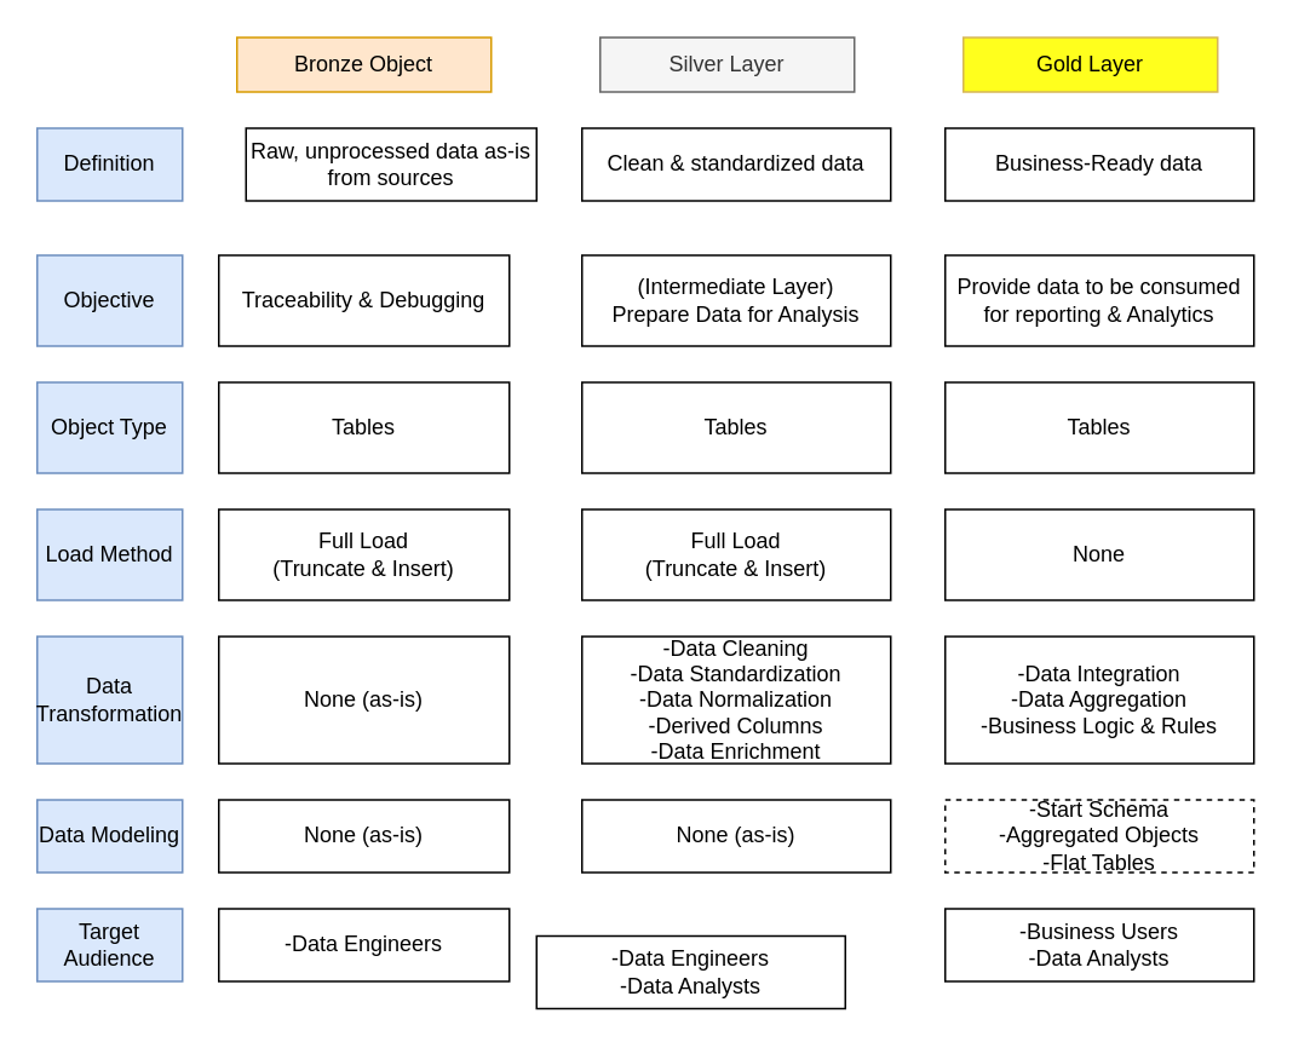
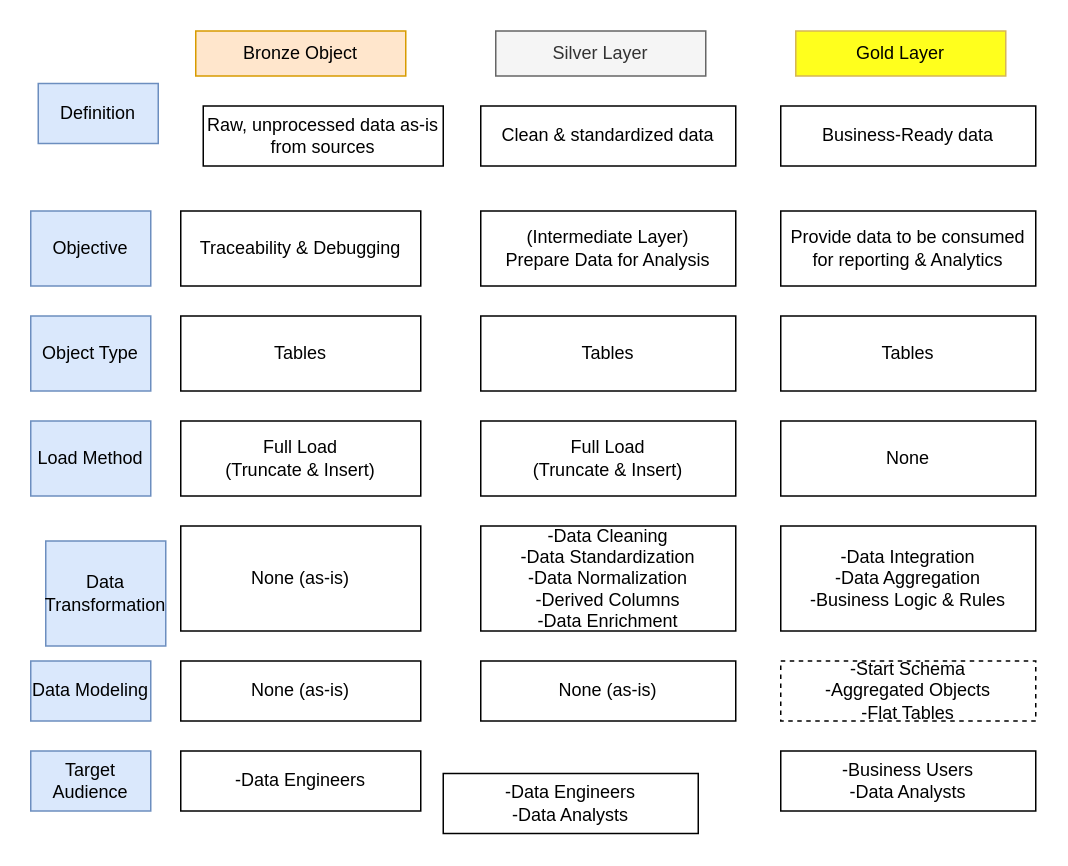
  <mxCell id="0" />
  <mxCell id="1" parent="0" />
  <mxCell id="2" value="Bronze Object" style="rounded=0;whiteSpace=wrap;html=1;fillColor=#ffe6cc;strokeColor=#d79b00;" vertex="1" parent="1"><mxGeometry x="130" y="20" width="140" height="30" as="geometry" /></mxCell>
  <mxCell id="3" value="Silver Layer" style="rounded=0;whiteSpace=wrap;html=1;fillColor=#f5f5f5;fontColor=#333333;strokeColor=#666666;" vertex="1" parent="1"><mxGeometry x="330" y="20" width="140" height="30" as="geometry" /></mxCell>
  <mxCell id="4" value="Gold Layer" style="rounded=0;whiteSpace=wrap;html=1;fillColor=#FFFF1D;strokeColor=#d6b656;" vertex="1" parent="1"><mxGeometry x="530" y="20" width="140" height="30" as="geometry" /></mxCell>
- <mxCell id="5" value="Definition" style="rounded=0;whiteSpace=wrap;html=1;fillColor=#dae8fc;strokeColor=#6c8ebf;" vertex="1" parent="1"><mxGeometry x="20" y="70" width="80" height="40" as="geometry" /></mxCell>
+ <mxCell id="5" value="Definition" style="rounded=0;whiteSpace=wrap;html=1;fillColor=#dae8fc;strokeColor=#6c8ebf;" vertex="1" parent="1"><mxGeometry x="25" y="55" width="80" height="40" as="geometry" /></mxCell>
  <mxCell id="6" value="Objective" style="rounded=0;whiteSpace=wrap;html=1;fillColor=#dae8fc;strokeColor=#6c8ebf;" vertex="1" parent="1"><mxGeometry x="20" y="140" width="80" height="50" as="geometry" /></mxCell>
  <mxCell id="7" value="Object Type" style="rounded=0;whiteSpace=wrap;html=1;fillColor=#dae8fc;strokeColor=#6c8ebf;" vertex="1" parent="1"><mxGeometry x="20" y="210" width="80" height="50" as="geometry" /></mxCell>
  <mxCell id="8" value="Load Method" style="rounded=0;whiteSpace=wrap;html=1;fillColor=#dae8fc;strokeColor=#6c8ebf;" vertex="1" parent="1"><mxGeometry x="20" y="280" width="80" height="50" as="geometry" /></mxCell>
- <mxCell id="9" value="Data Transformation" style="rounded=0;whiteSpace=wrap;html=1;fillColor=#dae8fc;strokeColor=#6c8ebf;" vertex="1" parent="1"><mxGeometry x="20" y="350" width="80" height="70" as="geometry" /></mxCell>
+ <mxCell id="9" value="Data Transformation" style="rounded=0;whiteSpace=wrap;html=1;fillColor=#dae8fc;strokeColor=#6c8ebf;" vertex="1" parent="1"><mxGeometry x="30" y="360" width="80" height="70" as="geometry" /></mxCell>
  <mxCell id="10" value="Data Modeling" style="rounded=0;whiteSpace=wrap;html=1;fillColor=#dae8fc;strokeColor=#6c8ebf;" vertex="1" parent="1"><mxGeometry x="20" y="440" width="80" height="40" as="geometry" /></mxCell>
  <mxCell id="11" value="Raw, unprocessed data as-is from sources" style="rounded=0;whiteSpace=wrap;html=1;" vertex="1" parent="1"><mxGeometry x="135" y="70" width="160" height="40" as="geometry" /></mxCell>
  <mxCell id="12" value="Clean &amp;amp; standardized data" style="rounded=0;whiteSpace=wrap;html=1;" vertex="1" parent="1"><mxGeometry x="320" y="70" width="170" height="40" as="geometry" /></mxCell>
  <mxCell id="13" value="Business-Ready data" style="rounded=0;whiteSpace=wrap;html=1;" vertex="1" parent="1"><mxGeometry x="520" y="70" width="170" height="40" as="geometry" /></mxCell>
  <mxCell id="14" value="Traceability &amp;amp; Debugging" style="rounded=0;whiteSpace=wrap;html=1;" vertex="1" parent="1"><mxGeometry x="120" y="140" width="160" height="50" as="geometry" /></mxCell>
  <mxCell id="15" value="(Intermediate Layer)&lt;div&gt;Prepare Data for Analysis&lt;/div&gt;" style="rounded=0;whiteSpace=wrap;html=1;" vertex="1" parent="1"><mxGeometry x="320" y="140" width="170" height="50" as="geometry" /></mxCell>
  <mxCell id="16" value="Provide data to be consumed for reporting &amp;amp; Analytics" style="rounded=0;whiteSpace=wrap;html=1;" vertex="1" parent="1"><mxGeometry x="520" y="140" width="170" height="50" as="geometry" /></mxCell>
  <mxCell id="17" value="Tables" style="rounded=0;whiteSpace=wrap;html=1;" vertex="1" parent="1"><mxGeometry x="120" y="210" width="160" height="50" as="geometry" /></mxCell>
  <mxCell id="18" value="Tables" style="rounded=0;whiteSpace=wrap;html=1;" vertex="1" parent="1"><mxGeometry x="320" y="210" width="170" height="50" as="geometry" /></mxCell>
  <mxCell id="19" value="Tables" style="rounded=0;whiteSpace=wrap;html=1;" vertex="1" parent="1"><mxGeometry x="520" y="210" width="170" height="50" as="geometry" /></mxCell>
  <mxCell id="20" value="Full Load&lt;div&gt;(Truncate &amp;amp; Insert)&lt;/div&gt;" style="rounded=0;whiteSpace=wrap;html=1;" vertex="1" parent="1"><mxGeometry x="120" y="280" width="160" height="50" as="geometry" /></mxCell>
  <mxCell id="21" value="Full Load&lt;div&gt;(Truncate &amp;amp; Insert)&lt;/div&gt;" style="rounded=0;whiteSpace=wrap;html=1;" vertex="1" parent="1"><mxGeometry x="320" y="280" width="170" height="50" as="geometry" /></mxCell>
  <mxCell id="22" value="None" style="rounded=0;whiteSpace=wrap;html=1;" vertex="1" parent="1"><mxGeometry x="520" y="280" width="170" height="50" as="geometry" /></mxCell>
  <mxCell id="23" value="None (as-is)" style="rounded=0;whiteSpace=wrap;html=1;" vertex="1" parent="1"><mxGeometry x="120" y="350" width="160" height="70" as="geometry" /></mxCell>
  <mxCell id="24" value="-Data Cleaning&lt;div&gt;-Data Standardization&lt;/div&gt;&lt;div&gt;-Data Normalization&lt;/div&gt;&lt;div&gt;-Derived Columns&lt;/div&gt;&lt;div&gt;-Data Enrichment&lt;/div&gt;" style="rounded=0;whiteSpace=wrap;html=1;" vertex="1" parent="1"><mxGeometry x="320" y="350" width="170" height="70" as="geometry" /></mxCell>
  <mxCell id="25" value="-Data Integration&lt;div&gt;-Data Aggregation&lt;/div&gt;&lt;div&gt;-Business Logic &amp;amp; Rules&lt;/div&gt;" style="rounded=0;whiteSpace=wrap;html=1;" vertex="1" parent="1"><mxGeometry x="520" y="350" width="170" height="70" as="geometry" /></mxCell>
  <mxCell id="26" value="None (as-is)" style="rounded=0;whiteSpace=wrap;html=1;" vertex="1" parent="1"><mxGeometry x="120" y="440" width="160" height="40" as="geometry" /></mxCell>
  <mxCell id="27" value="None (as-is)" style="rounded=0;whiteSpace=wrap;html=1;" vertex="1" parent="1"><mxGeometry x="320" y="440" width="170" height="40" as="geometry" /></mxCell>
  <mxCell id="28" value="-Start Schema&lt;div&gt;-Aggregated Objects&lt;/div&gt;&lt;div&gt;-Flat Tables&lt;/div&gt;" style="rounded=0;whiteSpace=wrap;html=1;dashed=1;" vertex="1" parent="1"><mxGeometry x="520" y="440" width="170" height="40" as="geometry" /></mxCell>
  <mxCell id="29" value="Target Audience" style="rounded=0;whiteSpace=wrap;html=1;fillColor=#dae8fc;strokeColor=#6c8ebf;" vertex="1" parent="1"><mxGeometry x="20" y="500" width="80" height="40" as="geometry" /></mxCell>
  <mxCell id="30" value="-Data Engineers" style="rounded=0;whiteSpace=wrap;html=1;" vertex="1" parent="1"><mxGeometry x="120" y="500" width="160" height="40" as="geometry" /></mxCell>
  <mxCell id="31" value="-Data Engineers&lt;div&gt;-Data Analysts&lt;/div&gt;" style="rounded=0;whiteSpace=wrap;html=1;" vertex="1" parent="1"><mxGeometry x="295" y="515" width="170" height="40" as="geometry" /></mxCell>
  <mxCell id="32" value="-Business Users&lt;div&gt;-Data Analysts&lt;/div&gt;" style="rounded=0;whiteSpace=wrap;html=1;" vertex="1" parent="1"><mxGeometry x="520" y="500" width="170" height="40" as="geometry" /></mxCell>
